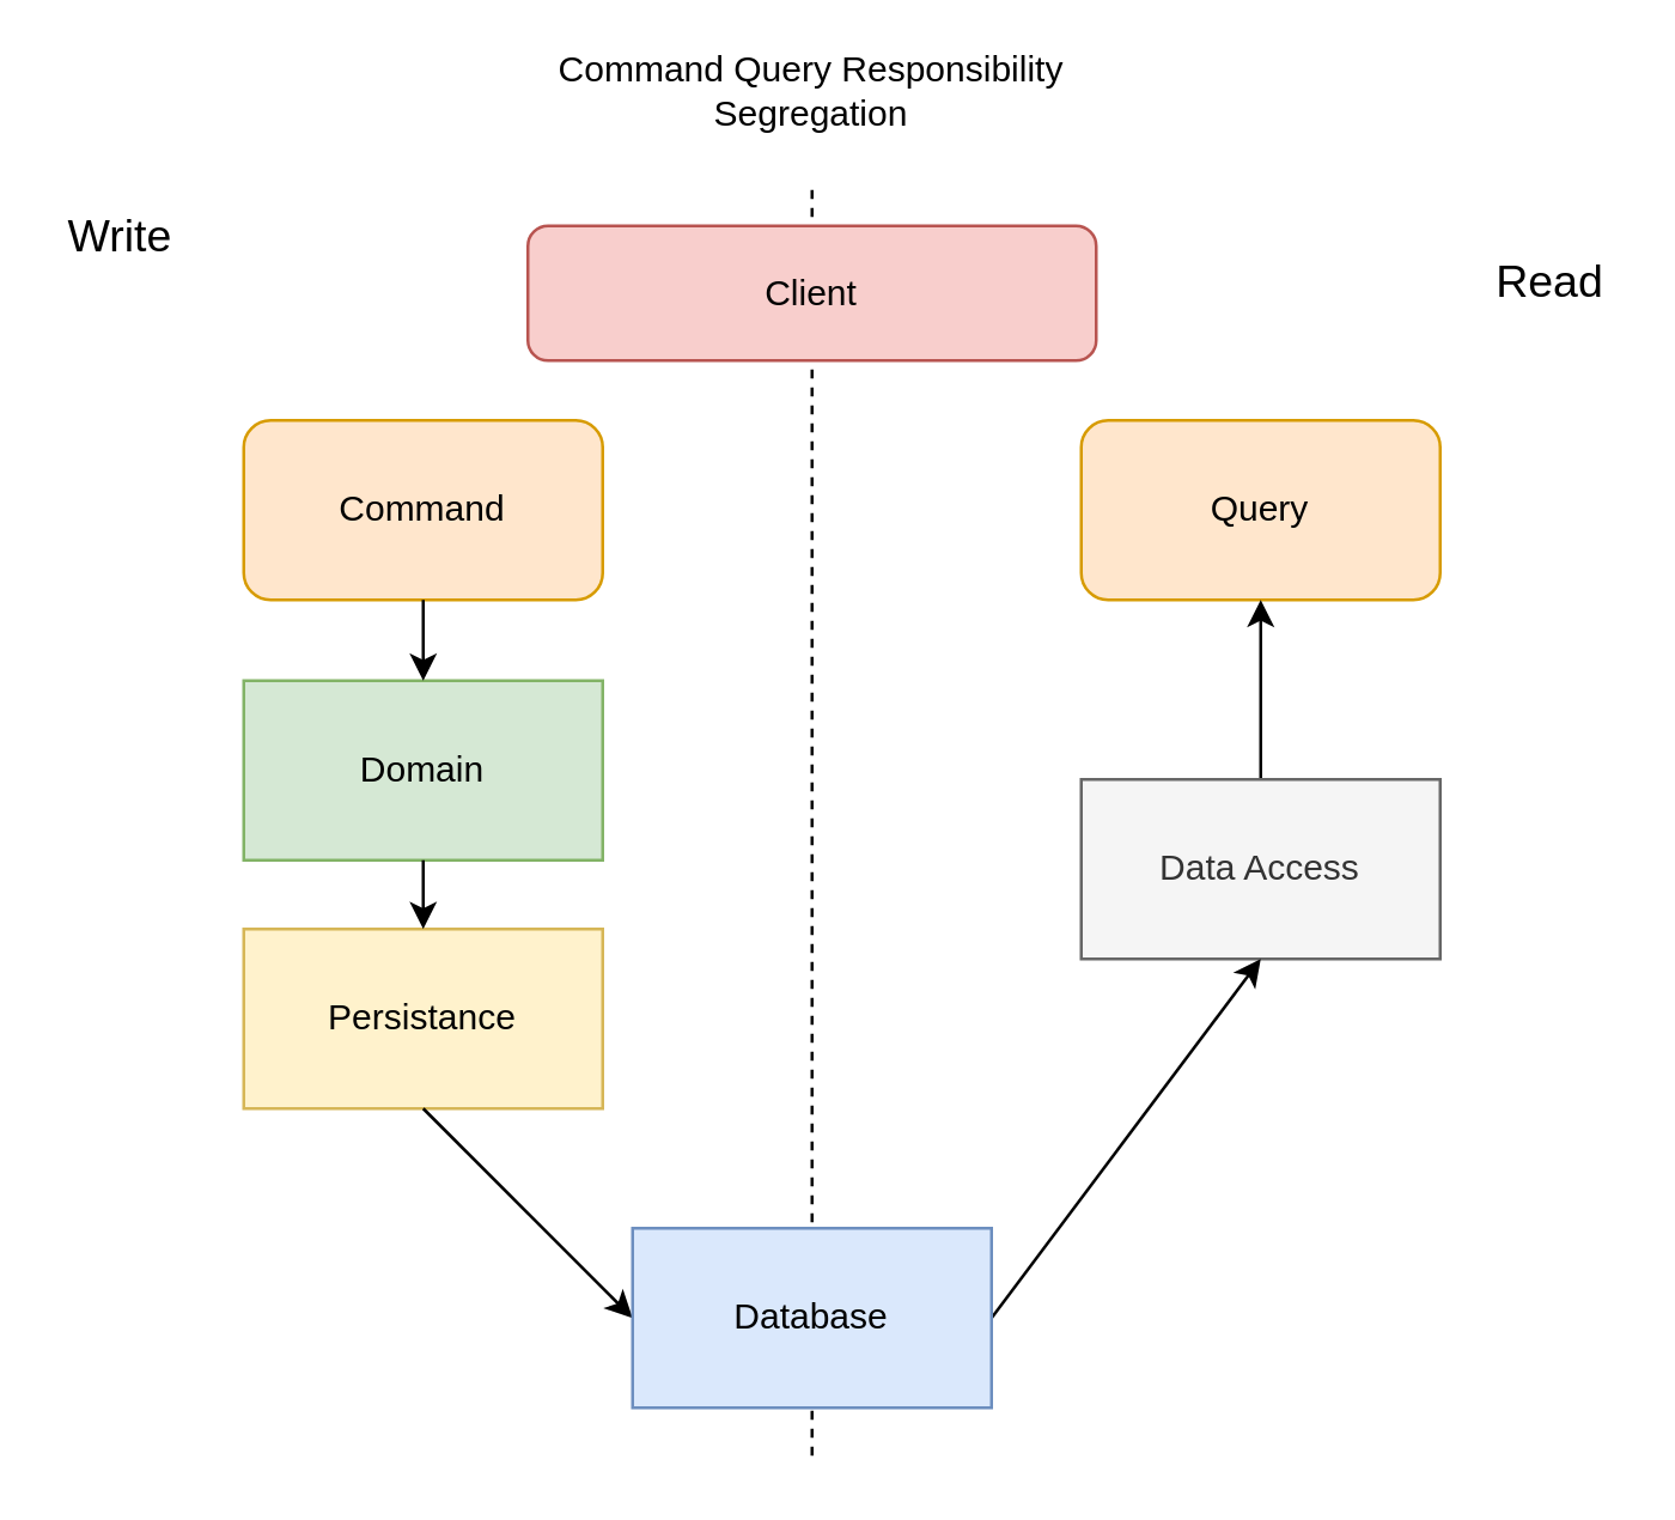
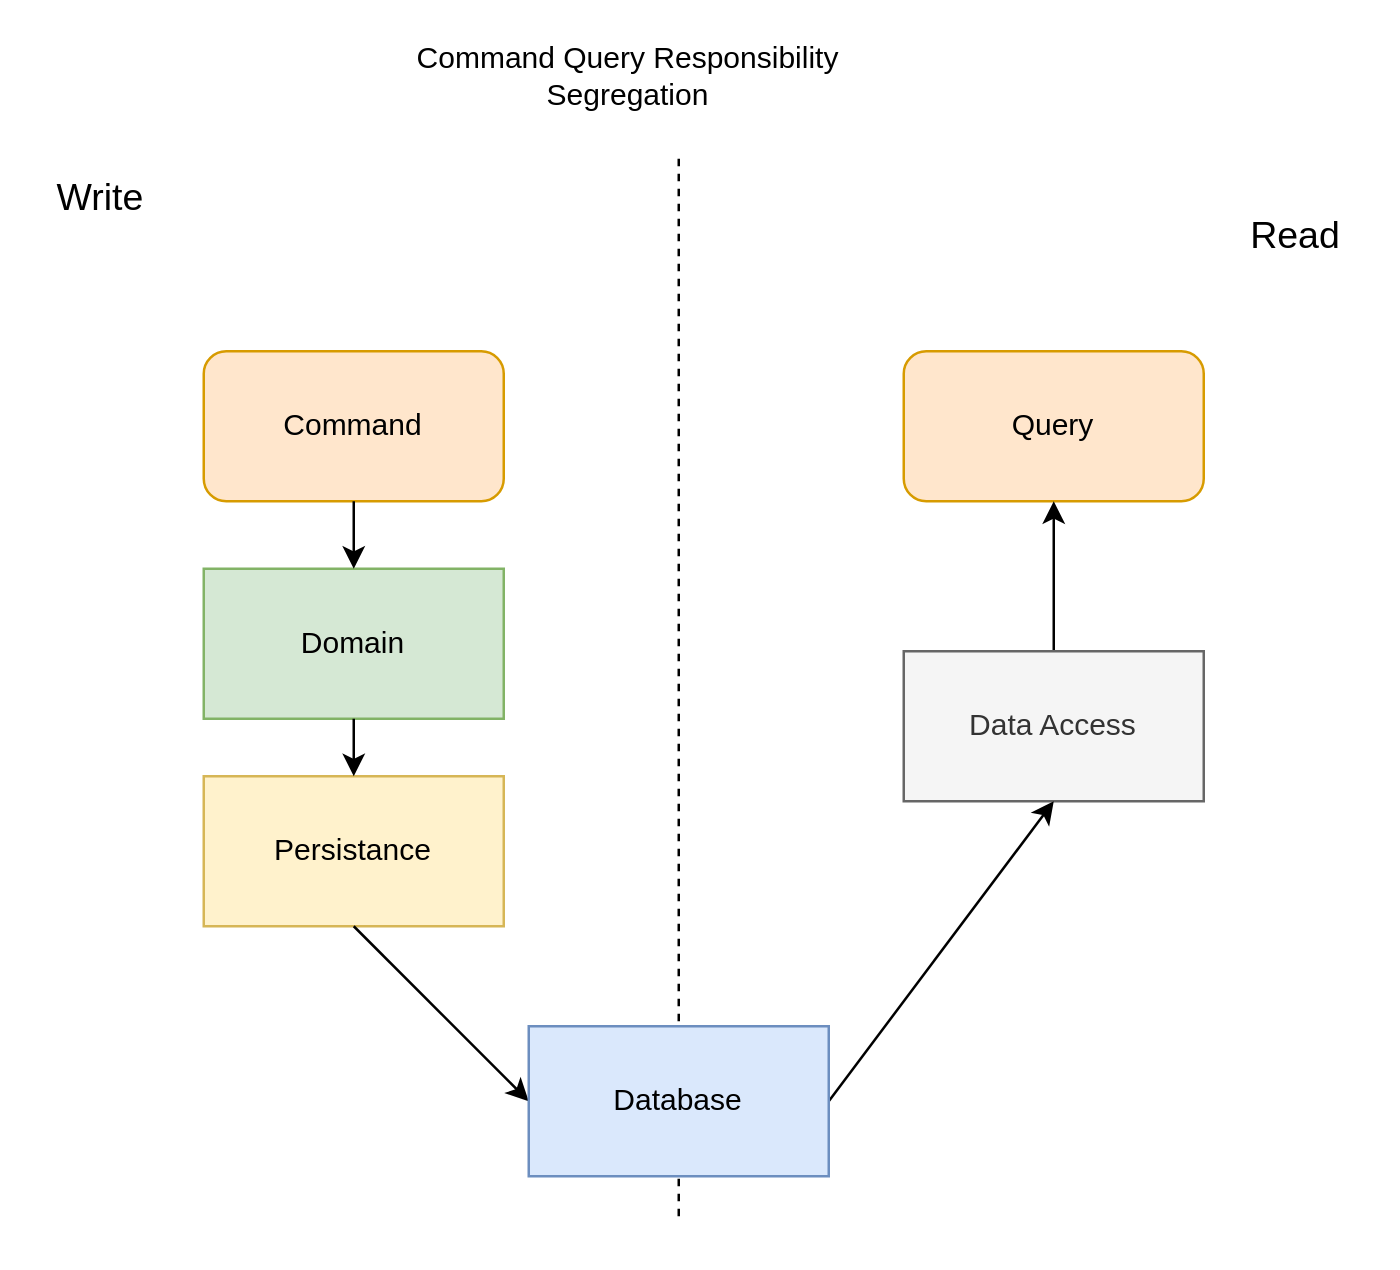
  <mxCell id="0" />
  <mxCell id="1" parent="0" />
- <mxCell id="2" value="Command Query Responsibility Segregation" style="text;html=1;strokeColor=none;fillColor=none;align=center;verticalAlign=middle;whiteSpace=wrap;rounded=0;" parent="1" vertex="1"><mxGeometry x="181" y="20" width="180" height="20" as="geometry" /></mxCell>
+ <mxCell id="2" value="Command Query Responsibility Segregation" style="text;html=1;strokeColor=none;fillColor=none;align=center;verticalAlign=middle;whiteSpace=wrap;rounded=0;" parent="1" vertex="1"><mxGeometry x="161" y="20" width="180" height="20" as="geometry" /></mxCell>
  <mxCell id="3" value="Command" style="rounded=1;whiteSpace=wrap;html=1;fillColor=#ffe6cc;strokeColor=#d79b00;" parent="1" vertex="1"><mxGeometry x="81" y="140" width="120" height="60" as="geometry" /></mxCell>
  <mxCell id="4" value="Query" style="rounded=1;whiteSpace=wrap;html=1;fillColor=#ffe6cc;strokeColor=#d79b00;" parent="1" vertex="1"><mxGeometry x="361" y="140" width="120" height="60" as="geometry" /></mxCell>
  <mxCell id="5" value="" style="endArrow=classic;html=1;entryX=0.5;entryY=1;entryDx=0;entryDy=0;exitX=0.5;exitY=0;exitDx=0;exitDy=0;" parent="1" source="12" target="4" edge="1"><mxGeometry width="50" height="50" relative="1" as="geometry"><mxPoint x="331" y="290" as="sourcePoint" /><mxPoint x="381" y="240" as="targetPoint" /></mxGeometry></mxCell>
  <mxCell id="6" value="Domain" style="rounded=0;whiteSpace=wrap;html=1;fillColor=#d5e8d4;strokeColor=#82b366;" parent="1" vertex="1"><mxGeometry x="81" y="227" width="120" height="60" as="geometry" /></mxCell>
  <mxCell id="7" value="" style="endArrow=classic;html=1;entryX=0.5;entryY=0;entryDx=0;entryDy=0;" parent="1" edge="1" target="6"><mxGeometry width="50" height="50" relative="1" as="geometry"><mxPoint x="141" y="200" as="sourcePoint" /><mxPoint x="141" y="230" as="targetPoint" /></mxGeometry></mxCell>
  <mxCell id="8" value="&lt;font style=&quot;font-size: 15px&quot;&gt;Write&lt;/font&gt;" style="text;html=1;strokeColor=none;fillColor=none;align=center;verticalAlign=middle;whiteSpace=wrap;rounded=0;" parent="1" vertex="1"><mxGeometry x="20" y="68" width="40" height="20" as="geometry" /></mxCell>
  <mxCell id="9" value="Read" style="text;html=1;strokeColor=none;fillColor=none;align=center;verticalAlign=middle;whiteSpace=wrap;rounded=0;fontSize=15;" parent="1" vertex="1"><mxGeometry x="498" y="83" width="40" height="20" as="geometry" /></mxCell>
  <mxCell id="10" value="Persistance" style="rounded=0;whiteSpace=wrap;html=1;fillColor=#fff2cc;strokeColor=#d6b656;" parent="1" vertex="1"><mxGeometry x="81" y="310" width="120" height="60" as="geometry" /></mxCell>
  <mxCell id="11" value="" style="endArrow=none;dashed=1;html=1;" parent="1" target="17" edge="1"><mxGeometry width="50" height="50" relative="1" as="geometry"><mxPoint x="271" y="460" as="sourcePoint" /><mxPoint x="271" y="60" as="targetPoint" /></mxGeometry></mxCell>
  <mxCell id="12" value="Data Access" style="rounded=0;whiteSpace=wrap;html=1;fillColor=#f5f5f5;strokeColor=#666666;fontColor=#333333;" parent="1" vertex="1"><mxGeometry x="361" y="260" width="120" height="60" as="geometry" /></mxCell>
  <mxCell id="13" value="" style="endArrow=classic;html=1;entryX=0.5;entryY=1;entryDx=0;entryDy=0;exitX=1;exitY=0.5;exitDx=0;exitDy=0;" parent="1" source="17" target="12" edge="1"><mxGeometry width="50" height="50" relative="1" as="geometry"><mxPoint x="261" y="350" as="sourcePoint" /><mxPoint x="311" y="300" as="targetPoint" /></mxGeometry></mxCell>
  <mxCell id="14" value="" style="endArrow=classic;html=1;exitX=0.5;exitY=1;exitDx=0;exitDy=0;entryX=0.5;entryY=0;entryDx=0;entryDy=0;" parent="1" source="6" target="10" edge="1"><mxGeometry width="50" height="50" relative="1" as="geometry"><mxPoint x="261" y="350" as="sourcePoint" /><mxPoint x="311" y="300" as="targetPoint" /></mxGeometry></mxCell>
  <mxCell id="15" value="" style="endArrow=classic;html=1;exitX=0.5;exitY=1;exitDx=0;exitDy=0;entryX=0;entryY=0.5;entryDx=0;entryDy=0;" parent="1" source="10" target="17" edge="1"><mxGeometry width="50" height="50" relative="1" as="geometry"><mxPoint x="261" y="350" as="sourcePoint" /><mxPoint x="311" y="300" as="targetPoint" /></mxGeometry></mxCell>
  <mxCell id="16" value="" style="endArrow=none;dashed=1;html=1;" parent="1" edge="1"><mxGeometry width="50" height="50" relative="1" as="geometry"><mxPoint x="271" y="486" as="sourcePoint" /><mxPoint x="271" y="60" as="targetPoint" /><Array as="points"><mxPoint x="271" y="214" /></Array></mxGeometry></mxCell>
  <mxCell id="17" value="Database" style="rounded=0;whiteSpace=wrap;html=1;fillColor=#dae8fc;strokeColor=#6c8ebf;" parent="1" vertex="1"><mxGeometry x="211" y="410" width="120" height="60" as="geometry" /></mxCell>
- <mxCell id="18" value="Client" style="rounded=1;whiteSpace=wrap;html=1;fillColor=#f8cecc;strokeColor=#b85450;" parent="1" vertex="1"><mxGeometry x="176" y="75" width="190" height="45" as="geometry" /></mxCell>
